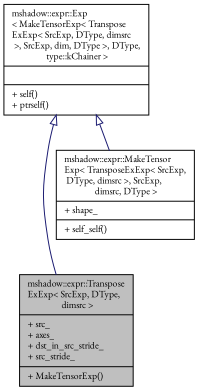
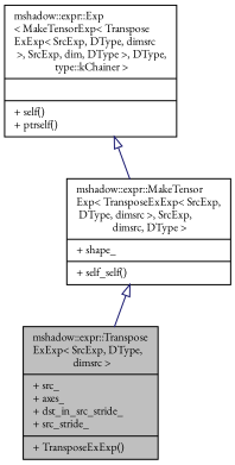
  digraph {
    fontname="EB Garamond"
    node [color=black fillcolor=white fontname="EB Garamond" fontsize=10 shape=record style=filled]
    edge [arrowtail=onormal color=midnightblue dir=back fontname="EB Garamond" fontsize=10 labelfontname=Helvetica labelfontsize=10 style=solid]
-   n1 [fillcolor=grey75 fontcolor=black height=0.2 label="{mshadow::expr::Transpose\lExExp\< SrcExp, DType,\l dimsrc \>\n|+ src_\l+ axes_\l+ dst_in_src_stride_\l+ src_stride_\l|+ MakeTensorExp()\l}" width=0.4]
+   n1 [fillcolor=grey75 fontcolor=black height=0.2 label="{mshadow::expr::Transpose\lExExp\< SrcExp, DType,\l dimsrc \>\n|+ src_\l+ axes_\l+ dst_in_src_stride_\l+ src_stride_\l|+ TransposeExExp()\l}" width=0.4]
    n2 [height=0.2 label="{mshadow::expr::MakeTensor\lExp\< TransposeExExp\< SrcExp,\l DType, dimsrc \>, SrcExp,\l dimsrc, DType \>\n|+ shape_\l|+ self_self()\l}" width=0.4]
    n3 [height=0.2 label="{mshadow::expr::Exp\l\< MakeTensorExp\< Transpose\lExExp\< SrcExp, DType, dimsrc\l \>, SrcExp, dim, DType \>, DType,\l type::kChainer \>\n||+ self()\l+ ptrself()\l}" width=0.4]
-   n3 -> n1
+   n2 -> n1
    n3 -> n2
  }
